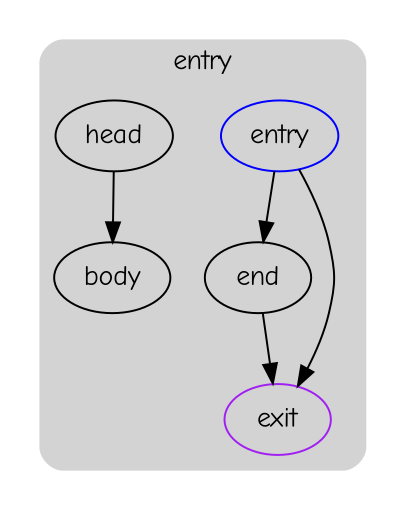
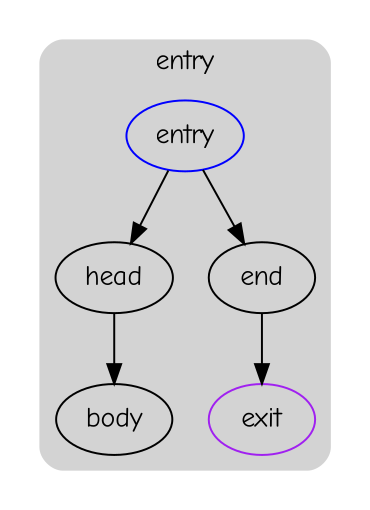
  strict digraph {
    compound=true
    fontname="Comic Neue"
    node [fontname="Comic Neue" shape=oval]
    edge [fontname="Comic Neue"]
    n1 [color=blue label=entry rank=source]
    n2 [label=head]
    n3 [label=body]
    n4 [label=end]
    n5 [color=purple label=exit rank=sink shape=""]
    subgraph cluster_1 {
      peripheries=0
      subgraph cluster_2 {
        bgcolor=lightgray
        color=darkgray
        label=entry
        peripheries=0
        style=rounded
        n1
        n2
        n3
        n4
        n5
      }
    }
-   n1 -> n5
+   n1 -> n2
    n1 -> n4
    n2 -> n3
    n4 -> n5
  }
